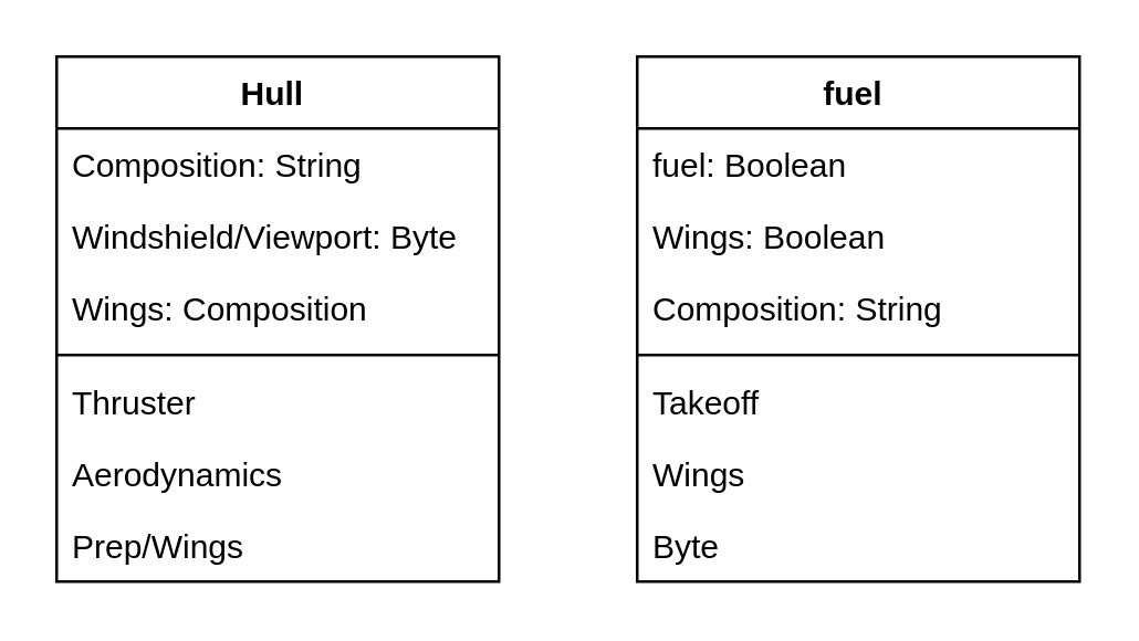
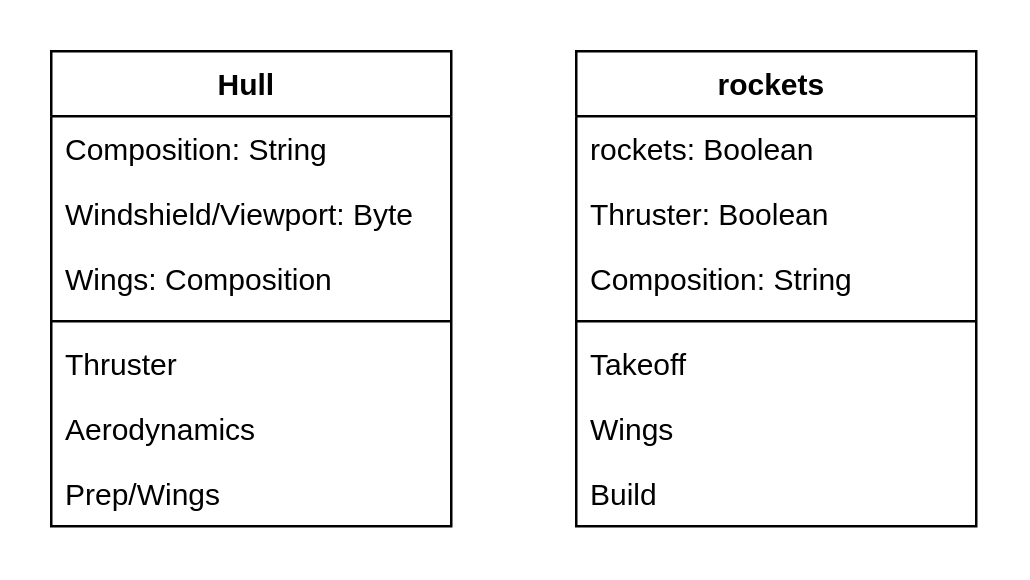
  <mxCell id="0" />
  <mxCell id="1" parent="0" />
  <mxCell id="2" value="Hull " style="swimlane;fontStyle=1;align=center;verticalAlign=top;childLayout=stackLayout;horizontal=1;startSize=26;horizontalStack=0;resizeParent=1;resizeParentMax=0;resizeLast=0;collapsible=1;marginBottom=0;" vertex="1" parent="1"><mxGeometry x="20" y="20" width="160" height="190" as="geometry" /></mxCell>
  <mxCell id="3" value="Composition: String " style="text;strokeColor=none;fillColor=none;align=left;verticalAlign=top;spacingLeft=4;spacingRight=4;overflow=hidden;rotatable=0;points=[[0,0.5],[1,0.5]];portConstraint=eastwest;" vertex="1" parent="2"><mxGeometry y="26" width="160" height="26" as="geometry" /></mxCell>
  <mxCell id="4" value="Windshield/Viewport: Byte  " style="text;strokeColor=none;fillColor=none;align=left;verticalAlign=top;spacingLeft=4;spacingRight=4;overflow=hidden;rotatable=0;points=[[0,0.5],[1,0.5]];portConstraint=eastwest;" vertex="1" parent="2"><mxGeometry y="52" width="160" height="26" as="geometry" /></mxCell>
  <mxCell id="5" value="Wings: Composition " style="text;strokeColor=none;fillColor=none;align=left;verticalAlign=top;spacingLeft=4;spacingRight=4;overflow=hidden;rotatable=0;points=[[0,0.5],[1,0.5]];portConstraint=eastwest;" vertex="1" parent="2"><mxGeometry y="78" width="160" height="26" as="geometry" /></mxCell>
  <mxCell id="6" value="" style="line;strokeWidth=1;fillColor=none;align=left;verticalAlign=middle;spacingTop=-1;spacingLeft=3;spacingRight=3;rotatable=0;labelPosition=right;points=[];portConstraint=eastwest;" vertex="1" parent="2"><mxGeometry y="104" width="160" height="8" as="geometry" /></mxCell>
  <mxCell id="7" value="Thruster" style="text;strokeColor=none;fillColor=none;align=left;verticalAlign=top;spacingLeft=4;spacingRight=4;overflow=hidden;rotatable=0;points=[[0,0.5],[1,0.5]];portConstraint=eastwest;" vertex="1" parent="2"><mxGeometry y="112" width="160" height="26" as="geometry" /></mxCell>
  <mxCell id="8" value="Aerodynamics " style="text;strokeColor=none;fillColor=none;align=left;verticalAlign=top;spacingLeft=4;spacingRight=4;overflow=hidden;rotatable=0;points=[[0,0.5],[1,0.5]];portConstraint=eastwest;" vertex="1" parent="2"><mxGeometry y="138" width="160" height="26" as="geometry" /></mxCell>
  <mxCell id="9" value="Prep/Wings" style="text;strokeColor=none;fillColor=none;align=left;verticalAlign=top;spacingLeft=4;spacingRight=4;overflow=hidden;rotatable=0;points=[[0,0.5],[1,0.5]];portConstraint=eastwest;" vertex="1" parent="2"><mxGeometry y="164" width="160" height="26" as="geometry" /></mxCell>
- <mxCell id="10" value="fuel " style="swimlane;fontStyle=1;align=center;verticalAlign=top;childLayout=stackLayout;horizontal=1;startSize=26;horizontalStack=0;resizeParent=1;resizeParentMax=0;resizeLast=0;collapsible=1;marginBottom=0;" vertex="1" parent="1"><mxGeometry x="230" y="20" width="160" height="190" as="geometry" /></mxCell>
- <mxCell id="11" value="fuel: Boolean" style="text;strokeColor=none;fillColor=none;align=left;verticalAlign=top;spacingLeft=4;spacingRight=4;overflow=hidden;rotatable=0;points=[[0,0.5],[1,0.5]];portConstraint=eastwest;" vertex="1" parent="10"><mxGeometry y="26" width="160" height="26" as="geometry" /></mxCell>
- <mxCell id="12" value="Wings: Boolean" style="text;strokeColor=none;fillColor=none;align=left;verticalAlign=top;spacingLeft=4;spacingRight=4;overflow=hidden;rotatable=0;points=[[0,0.5],[1,0.5]];portConstraint=eastwest;" vertex="1" parent="10"><mxGeometry y="52" width="160" height="26" as="geometry" /></mxCell>
+ <mxCell id="10" value="rockets " style="swimlane;fontStyle=1;align=center;verticalAlign=top;childLayout=stackLayout;horizontal=1;startSize=26;horizontalStack=0;resizeParent=1;resizeParentMax=0;resizeLast=0;collapsible=1;marginBottom=0;" vertex="1" parent="1"><mxGeometry x="230" y="20" width="160" height="190" as="geometry" /></mxCell>
+ <mxCell id="11" value="rockets: Boolean" style="text;strokeColor=none;fillColor=none;align=left;verticalAlign=top;spacingLeft=4;spacingRight=4;overflow=hidden;rotatable=0;points=[[0,0.5],[1,0.5]];portConstraint=eastwest;" vertex="1" parent="10"><mxGeometry y="26" width="160" height="26" as="geometry" /></mxCell>
+ <mxCell id="12" value="Thruster: Boolean" style="text;strokeColor=none;fillColor=none;align=left;verticalAlign=top;spacingLeft=4;spacingRight=4;overflow=hidden;rotatable=0;points=[[0,0.5],[1,0.5]];portConstraint=eastwest;" vertex="1" parent="10"><mxGeometry y="52" width="160" height="26" as="geometry" /></mxCell>
  <mxCell id="13" value="Composition: String" style="text;strokeColor=none;fillColor=none;align=left;verticalAlign=top;spacingLeft=4;spacingRight=4;overflow=hidden;rotatable=0;points=[[0,0.5],[1,0.5]];portConstraint=eastwest;" vertex="1" parent="10"><mxGeometry y="78" width="160" height="26" as="geometry" /></mxCell>
  <mxCell id="14" value="" style="line;strokeWidth=1;fillColor=none;align=left;verticalAlign=middle;spacingTop=-1;spacingLeft=3;spacingRight=3;rotatable=0;labelPosition=right;points=[];portConstraint=eastwest;" vertex="1" parent="10"><mxGeometry y="104" width="160" height="8" as="geometry" /></mxCell>
  <mxCell id="15" value="Takeoff" style="text;strokeColor=none;fillColor=none;align=left;verticalAlign=top;spacingLeft=4;spacingRight=4;overflow=hidden;rotatable=0;points=[[0,0.5],[1,0.5]];portConstraint=eastwest;" vertex="1" parent="10"><mxGeometry y="112" width="160" height="26" as="geometry" /></mxCell>
  <mxCell id="16" value="Wings " style="text;strokeColor=none;fillColor=none;align=left;verticalAlign=top;spacingLeft=4;spacingRight=4;overflow=hidden;rotatable=0;points=[[0,0.5],[1,0.5]];portConstraint=eastwest;" vertex="1" parent="10"><mxGeometry y="138" width="160" height="26" as="geometry" /></mxCell>
- <mxCell id="17" value="Byte" style="text;strokeColor=none;fillColor=none;align=left;verticalAlign=top;spacingLeft=4;spacingRight=4;overflow=hidden;rotatable=0;points=[[0,0.5],[1,0.5]];portConstraint=eastwest;" vertex="1" parent="10"><mxGeometry y="164" width="160" height="26" as="geometry" /></mxCell>
+ <mxCell id="17" value="Build" style="text;strokeColor=none;fillColor=none;align=left;verticalAlign=top;spacingLeft=4;spacingRight=4;overflow=hidden;rotatable=0;points=[[0,0.5],[1,0.5]];portConstraint=eastwest;" vertex="1" parent="10"><mxGeometry y="164" width="160" height="26" as="geometry" /></mxCell>
